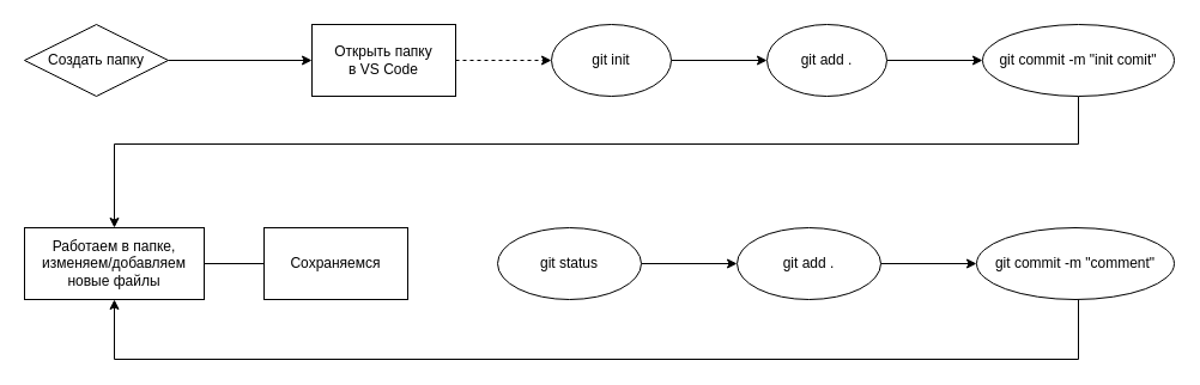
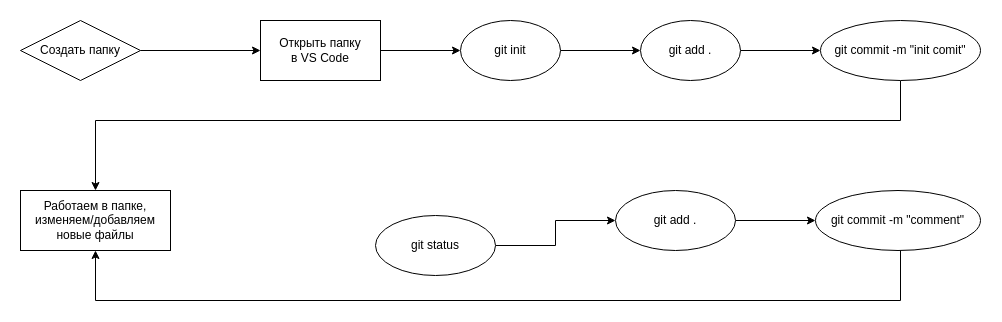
  <mxCell id="0" />
  <mxCell id="1" parent="0" />
  <mxCell id="2" value="" style="edgeStyle=orthogonalEdgeStyle;rounded=0;orthogonalLoop=1;jettySize=auto;html=1;" edge="1" parent="1" source="3" target="5"><mxGeometry relative="1" as="geometry" /></mxCell>
  <mxCell id="3" value="Создать папку" style="rhombus;whiteSpace=wrap;html=1;" vertex="1" parent="1"><mxGeometry x="20" y="20" width="120" height="60" as="geometry" /></mxCell>
- <mxCell id="4" value="" style="edgeStyle=orthogonalEdgeStyle;rounded=0;orthogonalLoop=1;jettySize=auto;html=1;dashed=1;" edge="1" parent="1" source="5" target="7"><mxGeometry relative="1" as="geometry" /></mxCell>
+ <mxCell id="4" value="" style="edgeStyle=orthogonalEdgeStyle;rounded=0;orthogonalLoop=1;jettySize=auto;html=1;" edge="1" parent="1" source="5" target="7"><mxGeometry relative="1" as="geometry" /></mxCell>
  <mxCell id="5" value="Открыть папку &lt;br&gt;в VS Code" style="whiteSpace=wrap;html=1;rounded=0;" vertex="1" parent="1"><mxGeometry x="260" y="20" width="120" height="60" as="geometry" /></mxCell>
  <mxCell id="6" value="" style="edgeStyle=orthogonalEdgeStyle;rounded=0;orthogonalLoop=1;jettySize=auto;html=1;" edge="1" parent="1" source="7" target="9"><mxGeometry relative="1" as="geometry" /></mxCell>
  <mxCell id="7" value="git init" style="ellipse;whiteSpace=wrap;html=1;rounded=0;" vertex="1" parent="1"><mxGeometry x="460" y="20" width="100" height="60" as="geometry" /></mxCell>
  <mxCell id="8" value="" style="edgeStyle=orthogonalEdgeStyle;rounded=0;orthogonalLoop=1;jettySize=auto;html=1;" edge="1" parent="1" source="9" target="11"><mxGeometry relative="1" as="geometry" /></mxCell>
  <mxCell id="9" value="git add ." style="ellipse;whiteSpace=wrap;html=1;rounded=0;" vertex="1" parent="1"><mxGeometry x="640" y="20" width="100" height="60" as="geometry" /></mxCell>
  <mxCell id="10" value="" style="edgeStyle=orthogonalEdgeStyle;rounded=0;orthogonalLoop=1;jettySize=auto;html=1;" edge="1" parent="1" source="11" target="12"><mxGeometry relative="1" as="geometry"><Array as="points"><mxPoint x="900" y="120" /><mxPoint x="95" y="120" /></Array></mxGeometry></mxCell>
  <mxCell id="11" value="git commit -m &quot;init comit&quot;" style="ellipse;whiteSpace=wrap;html=1;rounded=0;" vertex="1" parent="1"><mxGeometry x="820" y="20" width="160" height="60" as="geometry" /></mxCell>
  <mxCell id="12" value="Работаем в папке, изменяем/добавляем новые файлы" style="whiteSpace=wrap;html=1;rounded=0;" vertex="1" parent="1"><mxGeometry x="20" y="190" width="150" height="60" as="geometry" /></mxCell>
  <mxCell id="13" value="" style="edgeStyle=orthogonalEdgeStyle;rounded=0;orthogonalLoop=1;jettySize=auto;html=1;" edge="1" parent="1" source="14" target="16"><mxGeometry relative="1" as="geometry" /></mxCell>
- <mxCell id="14" value="git status" style="ellipse;whiteSpace=wrap;html=1;rounded=0;" vertex="1" parent="1"><mxGeometry x="415" y="190" width="120" height="60" as="geometry" /></mxCell>
+ <mxCell id="14" value="git status" style="ellipse;whiteSpace=wrap;html=1;rounded=0;" vertex="1" parent="1"><mxGeometry x="375" y="215" width="120" height="60" as="geometry" /></mxCell>
  <mxCell id="15" value="" style="edgeStyle=orthogonalEdgeStyle;rounded=0;orthogonalLoop=1;jettySize=auto;html=1;" edge="1" parent="1" source="16" target="18"><mxGeometry relative="1" as="geometry" /></mxCell>
  <mxCell id="16" value="git add ." style="ellipse;whiteSpace=wrap;html=1;rounded=0;" vertex="1" parent="1"><mxGeometry x="615" y="190" width="120" height="60" as="geometry" /></mxCell>
  <mxCell id="17" style="edgeStyle=orthogonalEdgeStyle;rounded=0;orthogonalLoop=1;jettySize=auto;html=1;" edge="1" parent="1" source="18" target="12"><mxGeometry relative="1" as="geometry"><Array as="points"><mxPoint x="900" y="300" /><mxPoint x="95" y="300" /></Array></mxGeometry></mxCell>
  <mxCell id="18" value="git commit -m &quot;comment&quot;" style="ellipse;whiteSpace=wrap;html=1;rounded=0;" vertex="1" parent="1"><mxGeometry x="815" y="190" width="165" height="60" as="geometry" /></mxCell>
- <mxCell id="19" value="Сохраняемся" style="whiteSpace=wrap;html=1;rounded=0;" vertex="1" parent="1"><mxGeometry x="220" y="190" width="120" height="60" as="geometry" /></mxCell>
- <mxCell id="20" value="" style="edgeStyle=orthogonalEdgeStyle;rounded=0;orthogonalLoop=1;jettySize=auto;html=1;endArrow=none;" edge="1" parent="1" source="12" target="19"><mxGeometry relative="1" as="geometry"><mxPoint x="170" y="220" as="sourcePoint" /><mxPoint x="415" y="220" as="targetPoint" /></mxGeometry></mxCell>
